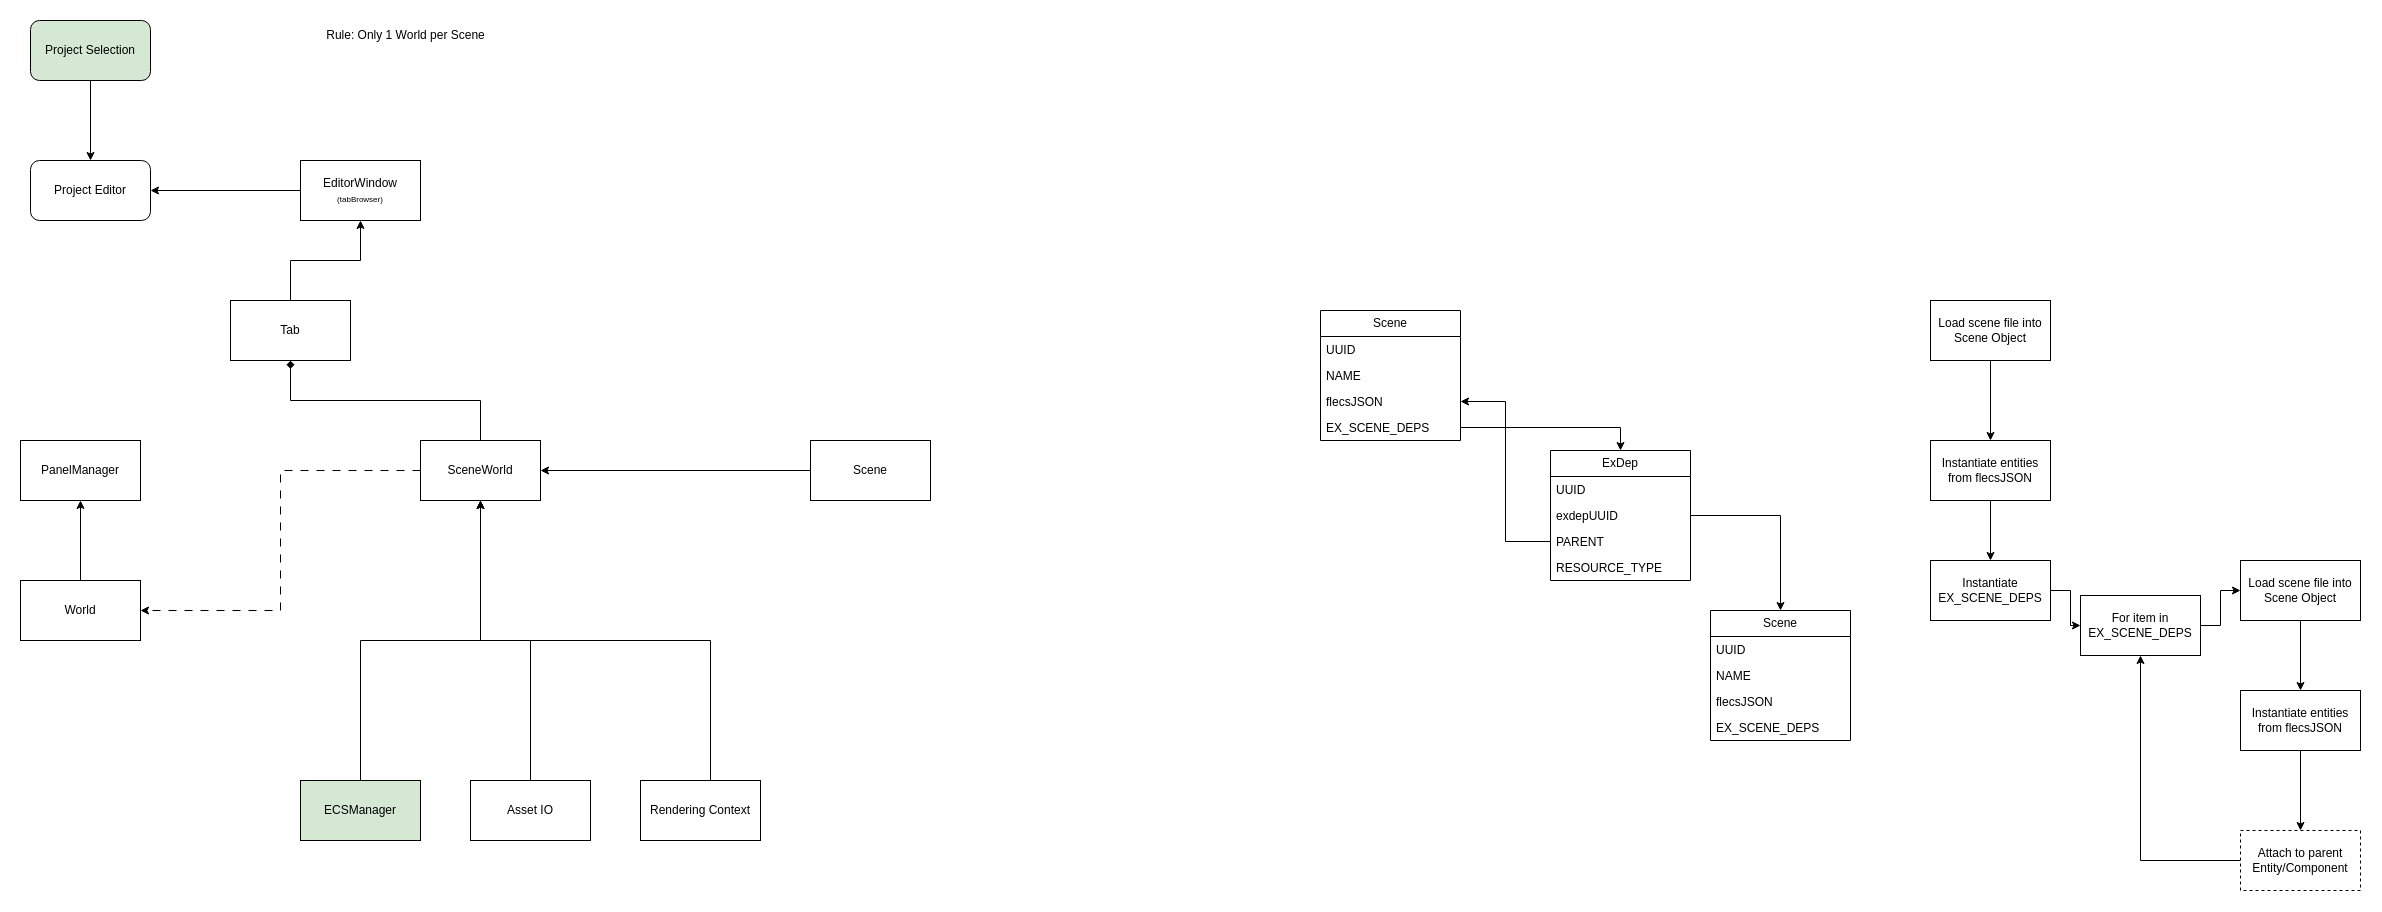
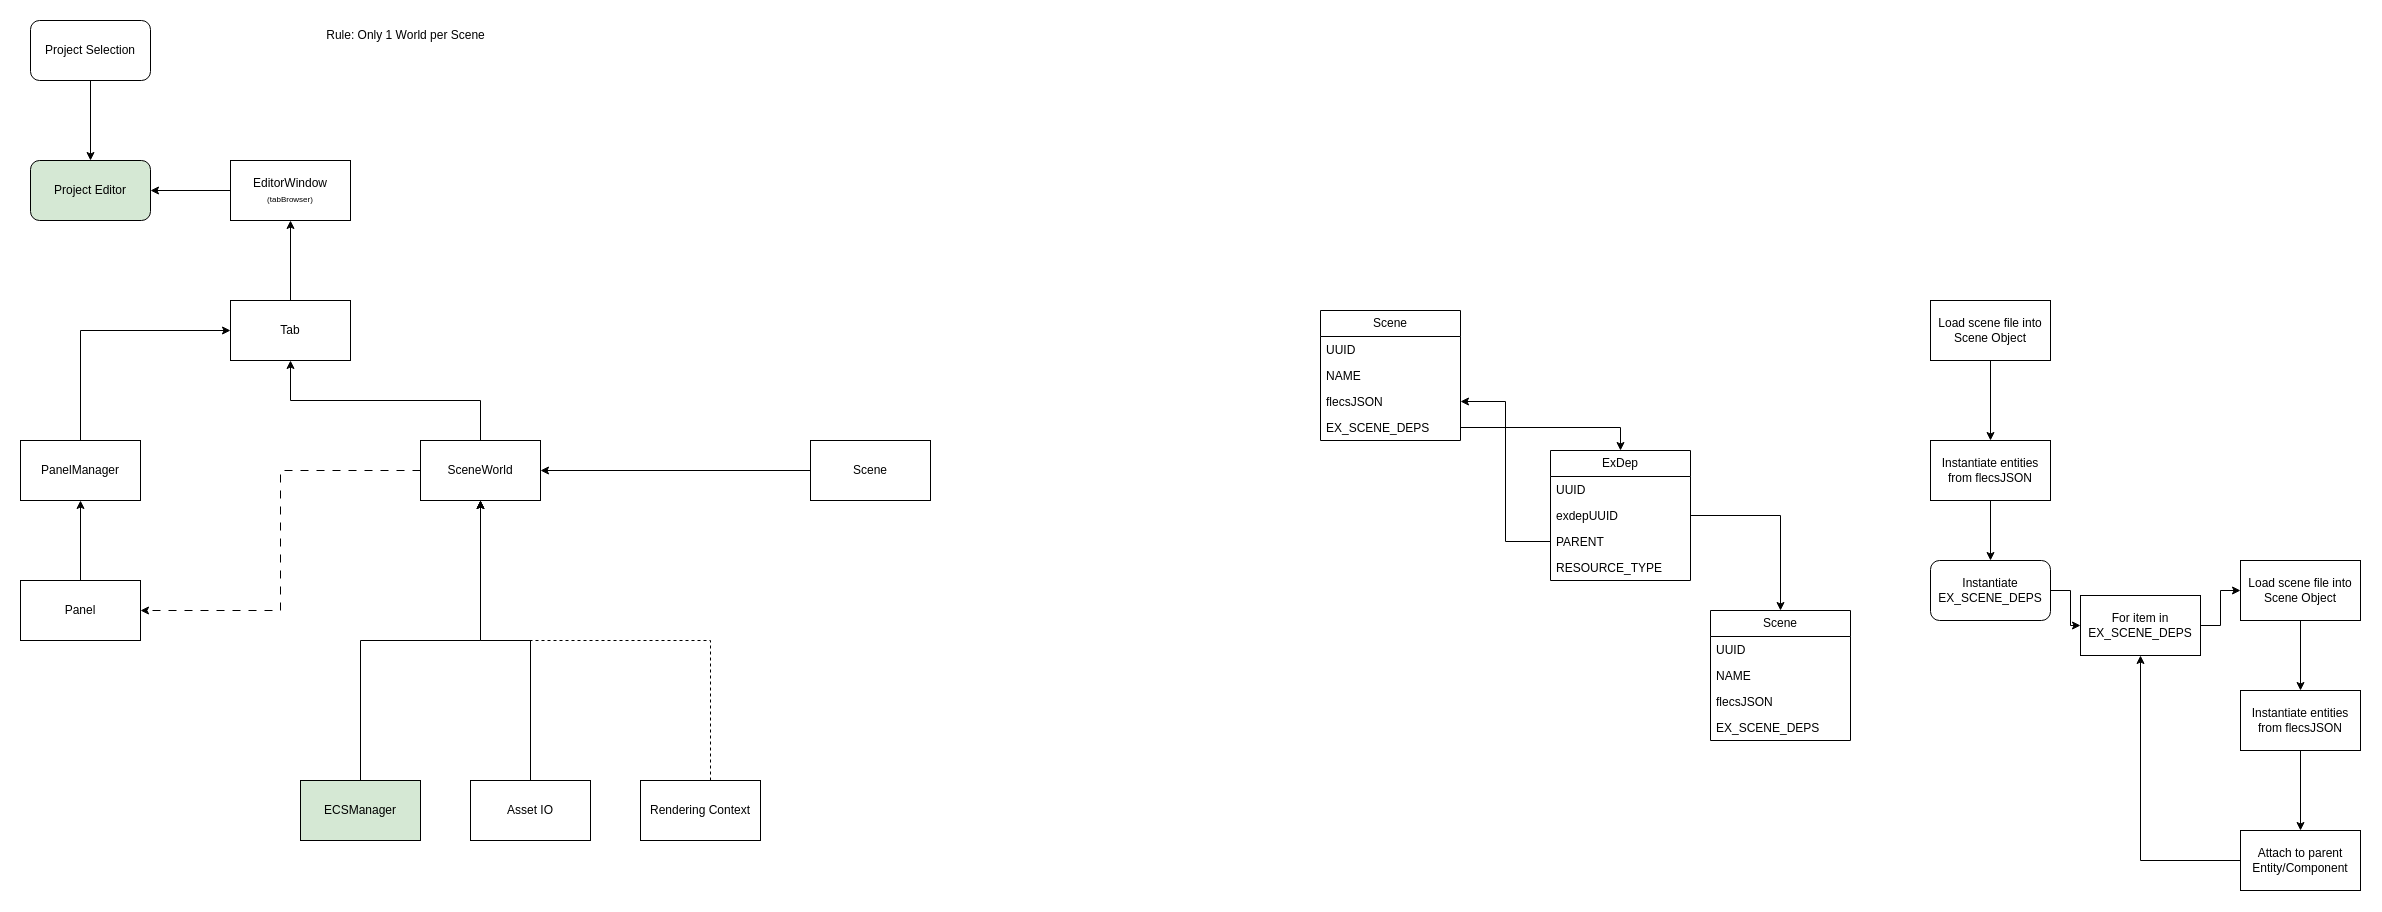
  <mxCell id="0" />
  <mxCell id="1" parent="0" />
  <mxCell id="2" value="" style="edgeStyle=orthogonalEdgeStyle;rounded=0;orthogonalLoop=1;jettySize=auto;html=1;" parent="1" source="3" target="5" edge="1"><mxGeometry relative="1" as="geometry" /></mxCell>
- <mxCell id="3" value="Project Selection" style="rounded=1;whiteSpace=wrap;html=1;fillColor=#d5e8d4;" parent="1" vertex="1"><mxGeometry x="30" y="20" width="120" height="60" as="geometry" /></mxCell>
+ <mxCell id="3" value="Project Selection" style="rounded=1;whiteSpace=wrap;html=1;" parent="1" vertex="1"><mxGeometry x="30" y="20" width="120" height="60" as="geometry" /></mxCell>
  <mxCell id="4" value="" style="edgeStyle=orthogonalEdgeStyle;rounded=0;orthogonalLoop=1;jettySize=auto;html=1;" parent="1" source="7" target="5" edge="1"><mxGeometry relative="1" as="geometry" /></mxCell>
- <mxCell id="5" value="Project Editor" style="whiteSpace=wrap;html=1;rounded=1;" parent="1" vertex="1"><mxGeometry x="30" y="160" width="120" height="60" as="geometry" /></mxCell>
+ <mxCell id="5" value="Project Editor" style="whiteSpace=wrap;html=1;rounded=1;fillColor=#d5e8d4;" parent="1" vertex="1"><mxGeometry x="30" y="160" width="120" height="60" as="geometry" /></mxCell>
  <mxCell id="6" value="" style="edgeStyle=orthogonalEdgeStyle;rounded=0;orthogonalLoop=1;jettySize=auto;html=1;" parent="1" source="10" target="7" edge="1"><mxGeometry relative="1" as="geometry" /></mxCell>
- <mxCell id="7" value="EditorWindow&lt;div&gt;&lt;font style=&quot;font-size: 8px;&quot;&gt;(tabBrowser)&lt;/font&gt;&lt;/div&gt;" style="whiteSpace=wrap;html=1;rounded=1;arcSize=0;" parent="1" vertex="1"><mxGeometry x="300" y="160" width="120" height="60" as="geometry" /></mxCell>
- <mxCell id="9" style="edgeStyle=orthogonalEdgeStyle;rounded=0;orthogonalLoop=1;jettySize=auto;html=1;exitX=0.5;exitY=0;exitDx=0;exitDy=0;entryX=0.5;entryY=1;entryDx=0;entryDy=0;endArrow=diamond;" parent="1" source="19" target="10" edge="1"><mxGeometry relative="1" as="geometry" /></mxCell>
+ <mxCell id="7" value="EditorWindow&lt;div&gt;&lt;font style=&quot;font-size: 8px;&quot;&gt;(tabBrowser)&lt;/font&gt;&lt;/div&gt;" style="whiteSpace=wrap;html=1;rounded=1;arcSize=0;" parent="1" vertex="1"><mxGeometry x="230" y="160" width="120" height="60" as="geometry" /></mxCell>
+ <mxCell id="8" value="" style="edgeStyle=orthogonalEdgeStyle;rounded=0;orthogonalLoop=1;jettySize=auto;html=1;" parent="1" source="12" target="10" edge="1"><mxGeometry relative="1" as="geometry"><Array as="points"><mxPoint x="80" y="330" /></Array></mxGeometry></mxCell>
+ <mxCell id="9" style="edgeStyle=orthogonalEdgeStyle;rounded=0;orthogonalLoop=1;jettySize=auto;html=1;exitX=0.5;exitY=0;exitDx=0;exitDy=0;entryX=0.5;entryY=1;entryDx=0;entryDy=0;" parent="1" source="19" target="10" edge="1"><mxGeometry relative="1" as="geometry" /></mxCell>
  <mxCell id="10" value="Tab" style="rounded=1;whiteSpace=wrap;html=1;arcSize=0;" parent="1" vertex="1"><mxGeometry x="230" y="300" width="120" height="60" as="geometry" /></mxCell>
  <mxCell id="11" value="" style="edgeStyle=orthogonalEdgeStyle;rounded=0;orthogonalLoop=1;jettySize=auto;html=1;" parent="1" source="13" target="12" edge="1"><mxGeometry relative="1" as="geometry" /></mxCell>
  <mxCell id="12" value="PanelManager" style="rounded=1;whiteSpace=wrap;html=1;arcSize=0;" parent="1" vertex="1"><mxGeometry x="20" y="440" width="120" height="60" as="geometry" /></mxCell>
- <mxCell id="13" value="World" style="rounded=1;whiteSpace=wrap;html=1;arcSize=0;" parent="1" vertex="1"><mxGeometry x="20" y="580" width="120" height="60" as="geometry" /></mxCell>
+ <mxCell id="13" value="Panel" style="rounded=1;whiteSpace=wrap;html=1;arcSize=0;" parent="1" vertex="1"><mxGeometry x="20" y="580" width="120" height="60" as="geometry" /></mxCell>
  <mxCell id="14" value="Rule: Only 1 World per Scene" style="text;html=1;align=center;verticalAlign=middle;resizable=0;points=[];autosize=1;strokeColor=none;fillColor=none;" parent="1" vertex="1"><mxGeometry x="315" y="20" width="180" height="30" as="geometry" /></mxCell>
  <mxCell id="15" value="" style="edgeStyle=orthogonalEdgeStyle;rounded=0;orthogonalLoop=1;jettySize=auto;html=1;" parent="1" source="20" target="19" edge="1"><mxGeometry relative="1" as="geometry" /></mxCell>
  <mxCell id="16" style="edgeStyle=orthogonalEdgeStyle;rounded=0;orthogonalLoop=1;jettySize=auto;html=1;exitX=0.5;exitY=0;exitDx=0;exitDy=0;" parent="1" source="21" target="19" edge="1"><mxGeometry relative="1" as="geometry" /></mxCell>
- <mxCell id="17" style="edgeStyle=orthogonalEdgeStyle;rounded=0;orthogonalLoop=1;jettySize=auto;html=1;" parent="1" source="22" target="19" edge="1"><mxGeometry relative="1" as="geometry"><Array as="points"><mxPoint x="710" y="640" /><mxPoint x="480" y="640" /></Array></mxGeometry></mxCell>
+ <mxCell id="17" style="edgeStyle=orthogonalEdgeStyle;rounded=0;orthogonalLoop=1;jettySize=auto;html=1;dashed=1;" parent="1" source="22" target="19" edge="1"><mxGeometry relative="1" as="geometry"><Array as="points"><mxPoint x="710" y="640" /><mxPoint x="480" y="640" /></Array></mxGeometry></mxCell>
  <mxCell id="18" style="edgeStyle=orthogonalEdgeStyle;rounded=0;orthogonalLoop=1;jettySize=auto;html=1;entryX=1;entryY=0.5;entryDx=0;entryDy=0;dashed=1;dashPattern=8 8;" parent="1" source="19" target="13" edge="1"><mxGeometry relative="1" as="geometry" /></mxCell>
  <mxCell id="19" value="SceneWorld" style="rounded=0;whiteSpace=wrap;html=1;" parent="1" vertex="1"><mxGeometry x="420" y="440" width="120" height="60" as="geometry" /></mxCell>
  <mxCell id="20" value="ECSManager" style="rounded=0;whiteSpace=wrap;html=1;fillColor=#d5e8d4;" parent="1" vertex="1"><mxGeometry x="300" y="780" width="120" height="60" as="geometry" /></mxCell>
  <mxCell id="21" value="Asset IO" style="whiteSpace=wrap;html=1;" parent="1" vertex="1"><mxGeometry x="470" y="780" width="120" height="60" as="geometry" /></mxCell>
  <mxCell id="22" value="Rendering Context" style="whiteSpace=wrap;html=1;" parent="1" vertex="1"><mxGeometry x="640" y="780" width="120" height="60" as="geometry" /></mxCell>
  <mxCell id="23" style="edgeStyle=orthogonalEdgeStyle;rounded=0;orthogonalLoop=1;jettySize=auto;html=1;exitX=0;exitY=0.5;exitDx=0;exitDy=0;entryX=1;entryY=0.5;entryDx=0;entryDy=0;" parent="1" source="24" target="19" edge="1"><mxGeometry relative="1" as="geometry" /></mxCell>
  <mxCell id="24" value="Scene" style="whiteSpace=wrap;html=1;" parent="1" vertex="1"><mxGeometry x="810" y="440" width="120" height="60" as="geometry" /></mxCell>
  <mxCell id="25" value="Scene" style="swimlane;fontStyle=0;childLayout=stackLayout;horizontal=1;startSize=26;fillColor=none;horizontalStack=0;resizeParent=1;resizeParentMax=0;resizeLast=0;collapsible=1;marginBottom=0;whiteSpace=wrap;html=1;" vertex="1" parent="1"><mxGeometry x="1320" y="310" width="140" height="130" as="geometry" /></mxCell>
  <mxCell id="26" value="UUID" style="text;strokeColor=none;fillColor=none;align=left;verticalAlign=top;spacingLeft=4;spacingRight=4;overflow=hidden;rotatable=0;points=[[0,0.5],[1,0.5]];portConstraint=eastwest;whiteSpace=wrap;html=1;" vertex="1" parent="25"><mxGeometry y="26" width="140" height="26" as="geometry" /></mxCell>
  <mxCell id="27" value="NAME" style="text;strokeColor=none;fillColor=none;align=left;verticalAlign=top;spacingLeft=4;spacingRight=4;overflow=hidden;rotatable=0;points=[[0,0.5],[1,0.5]];portConstraint=eastwest;whiteSpace=wrap;html=1;" vertex="1" parent="25"><mxGeometry y="52" width="140" height="26" as="geometry" /></mxCell>
  <mxCell id="28" value="flecsJSON" style="text;strokeColor=none;fillColor=none;align=left;verticalAlign=top;spacingLeft=4;spacingRight=4;overflow=hidden;rotatable=0;points=[[0,0.5],[1,0.5]];portConstraint=eastwest;whiteSpace=wrap;html=1;" vertex="1" parent="25"><mxGeometry y="78" width="140" height="26" as="geometry" /></mxCell>
  <mxCell id="29" value="EX_SCENE_DEPS" style="text;strokeColor=none;fillColor=none;align=left;verticalAlign=top;spacingLeft=4;spacingRight=4;overflow=hidden;rotatable=0;points=[[0,0.5],[1,0.5]];portConstraint=eastwest;whiteSpace=wrap;html=1;" vertex="1" parent="25"><mxGeometry y="104" width="140" height="26" as="geometry" /></mxCell>
  <mxCell id="30" value="Scene" style="swimlane;fontStyle=0;childLayout=stackLayout;horizontal=1;startSize=26;fillColor=none;horizontalStack=0;resizeParent=1;resizeParentMax=0;resizeLast=0;collapsible=1;marginBottom=0;whiteSpace=wrap;html=1;" vertex="1" parent="1"><mxGeometry x="1710" y="610" width="140" height="130" as="geometry" /></mxCell>
  <mxCell id="31" value="UUID" style="text;strokeColor=none;fillColor=none;align=left;verticalAlign=top;spacingLeft=4;spacingRight=4;overflow=hidden;rotatable=0;points=[[0,0.5],[1,0.5]];portConstraint=eastwest;whiteSpace=wrap;html=1;" vertex="1" parent="30"><mxGeometry y="26" width="140" height="26" as="geometry" /></mxCell>
  <mxCell id="32" value="NAME" style="text;strokeColor=none;fillColor=none;align=left;verticalAlign=top;spacingLeft=4;spacingRight=4;overflow=hidden;rotatable=0;points=[[0,0.5],[1,0.5]];portConstraint=eastwest;whiteSpace=wrap;html=1;" vertex="1" parent="30"><mxGeometry y="52" width="140" height="26" as="geometry" /></mxCell>
  <mxCell id="33" value="flecsJSON" style="text;strokeColor=none;fillColor=none;align=left;verticalAlign=top;spacingLeft=4;spacingRight=4;overflow=hidden;rotatable=0;points=[[0,0.5],[1,0.5]];portConstraint=eastwest;whiteSpace=wrap;html=1;" vertex="1" parent="30"><mxGeometry y="78" width="140" height="26" as="geometry" /></mxCell>
  <mxCell id="34" value="EX_SCENE_DEPS" style="text;strokeColor=none;fillColor=none;align=left;verticalAlign=top;spacingLeft=4;spacingRight=4;overflow=hidden;rotatable=0;points=[[0,0.5],[1,0.5]];portConstraint=eastwest;whiteSpace=wrap;html=1;" vertex="1" parent="30"><mxGeometry y="104" width="140" height="26" as="geometry" /></mxCell>
  <mxCell id="35" value="ExDep" style="swimlane;fontStyle=0;childLayout=stackLayout;horizontal=1;startSize=26;fillColor=none;horizontalStack=0;resizeParent=1;resizeParentMax=0;resizeLast=0;collapsible=1;marginBottom=0;whiteSpace=wrap;html=1;" vertex="1" parent="1"><mxGeometry x="1550" y="450" width="140" height="130" as="geometry" /></mxCell>
  <mxCell id="36" value="UUID" style="text;strokeColor=none;fillColor=none;align=left;verticalAlign=top;spacingLeft=4;spacingRight=4;overflow=hidden;rotatable=0;points=[[0,0.5],[1,0.5]];portConstraint=eastwest;whiteSpace=wrap;html=1;" vertex="1" parent="35"><mxGeometry y="26" width="140" height="26" as="geometry" /></mxCell>
  <mxCell id="37" value="exdepUUID" style="text;strokeColor=none;fillColor=none;align=left;verticalAlign=top;spacingLeft=4;spacingRight=4;overflow=hidden;rotatable=0;points=[[0,0.5],[1,0.5]];portConstraint=eastwest;whiteSpace=wrap;html=1;" vertex="1" parent="35"><mxGeometry y="52" width="140" height="26" as="geometry" /></mxCell>
  <mxCell id="38" value="PARENT" style="text;strokeColor=none;fillColor=none;align=left;verticalAlign=top;spacingLeft=4;spacingRight=4;overflow=hidden;rotatable=0;points=[[0,0.5],[1,0.5]];portConstraint=eastwest;whiteSpace=wrap;html=1;" vertex="1" parent="35"><mxGeometry y="78" width="140" height="26" as="geometry" /></mxCell>
  <mxCell id="39" value="RESOURCE_TYPE" style="text;strokeColor=none;fillColor=none;align=left;verticalAlign=top;spacingLeft=4;spacingRight=4;overflow=hidden;rotatable=0;points=[[0,0.5],[1,0.5]];portConstraint=eastwest;whiteSpace=wrap;html=1;" vertex="1" parent="35"><mxGeometry y="104" width="140" height="26" as="geometry" /></mxCell>
  <mxCell id="40" style="edgeStyle=orthogonalEdgeStyle;rounded=0;orthogonalLoop=1;jettySize=auto;html=1;entryX=0.5;entryY=0;entryDx=0;entryDy=0;" edge="1" parent="1" source="29" target="35"><mxGeometry relative="1" as="geometry" /></mxCell>
  <mxCell id="41" style="edgeStyle=orthogonalEdgeStyle;rounded=0;orthogonalLoop=1;jettySize=auto;html=1;entryX=0.5;entryY=0;entryDx=0;entryDy=0;" edge="1" parent="1" source="37" target="30"><mxGeometry relative="1" as="geometry" /></mxCell>
  <mxCell id="42" style="edgeStyle=orthogonalEdgeStyle;rounded=0;orthogonalLoop=1;jettySize=auto;html=1;" edge="1" parent="1" source="38" target="28"><mxGeometry relative="1" as="geometry" /></mxCell>
  <mxCell id="43" value="" style="edgeStyle=orthogonalEdgeStyle;rounded=0;orthogonalLoop=1;jettySize=auto;html=1;" edge="1" parent="1" source="44" target="46"><mxGeometry relative="1" as="geometry" /></mxCell>
  <mxCell id="44" value="Load scene file into Scene Object" style="rounded=0;whiteSpace=wrap;html=1;" vertex="1" parent="1"><mxGeometry x="1930" y="300" width="120" height="60" as="geometry" /></mxCell>
  <mxCell id="45" value="" style="edgeStyle=orthogonalEdgeStyle;rounded=0;orthogonalLoop=1;jettySize=auto;html=1;" edge="1" parent="1" source="46" target="56"><mxGeometry relative="1" as="geometry" /></mxCell>
  <mxCell id="46" value="Instantiate entities from flecsJSON" style="whiteSpace=wrap;html=1;rounded=0;" vertex="1" parent="1"><mxGeometry x="1930" y="440" width="120" height="60" as="geometry" /></mxCell>
  <mxCell id="47" style="edgeStyle=orthogonalEdgeStyle;rounded=0;orthogonalLoop=1;jettySize=auto;html=1;" edge="1" parent="1" source="48" target="50"><mxGeometry relative="1" as="geometry" /></mxCell>
  <mxCell id="48" value="For item in EX_SCENE_DEPS" style="whiteSpace=wrap;html=1;" vertex="1" parent="1"><mxGeometry x="2080" y="595" width="120" height="60" as="geometry" /></mxCell>
  <mxCell id="49" style="edgeStyle=orthogonalEdgeStyle;rounded=0;orthogonalLoop=1;jettySize=auto;html=1;" edge="1" parent="1" source="50" target="52"><mxGeometry relative="1" as="geometry" /></mxCell>
  <mxCell id="50" value="Load scene file into Scene Object" style="rounded=0;whiteSpace=wrap;html=1;" vertex="1" parent="1"><mxGeometry x="2240" y="560" width="120" height="60" as="geometry" /></mxCell>
  <mxCell id="51" value="" style="edgeStyle=orthogonalEdgeStyle;rounded=0;orthogonalLoop=1;jettySize=auto;html=1;" edge="1" parent="1" source="52" target="54"><mxGeometry relative="1" as="geometry" /></mxCell>
  <mxCell id="52" value="Instantiate entities from flecsJSON" style="whiteSpace=wrap;html=1;rounded=0;" vertex="1" parent="1"><mxGeometry x="2240" y="690" width="120" height="60" as="geometry" /></mxCell>
  <mxCell id="53" style="edgeStyle=orthogonalEdgeStyle;rounded=0;orthogonalLoop=1;jettySize=auto;html=1;entryX=0.5;entryY=1;entryDx=0;entryDy=0;" edge="1" parent="1" source="54" target="48"><mxGeometry relative="1" as="geometry" /></mxCell>
- <mxCell id="54" value="Attach to parent Entity/Component" style="whiteSpace=wrap;html=1;rounded=0;dashed=1;" vertex="1" parent="1"><mxGeometry x="2240" y="830" width="120" height="60" as="geometry" /></mxCell>
+ <mxCell id="54" value="Attach to parent Entity/Component" style="whiteSpace=wrap;html=1;rounded=0;" vertex="1" parent="1"><mxGeometry x="2240" y="830" width="120" height="60" as="geometry" /></mxCell>
  <mxCell id="55" value="" style="edgeStyle=orthogonalEdgeStyle;rounded=0;orthogonalLoop=1;jettySize=auto;html=1;" edge="1" parent="1" source="56" target="48"><mxGeometry relative="1" as="geometry" /></mxCell>
- <mxCell id="56" value="Instantiate EX_SCENE_DEPS" style="whiteSpace=wrap;html=1;rounded=0;" vertex="1" parent="1"><mxGeometry x="1930" y="560" width="120" height="60" as="geometry" /></mxCell>
+ <mxCell id="56" value="Instantiate EX_SCENE_DEPS" style="whiteSpace=wrap;html=1;rounded=1;" vertex="1" parent="1"><mxGeometry x="1930" y="560" width="120" height="60" as="geometry" /></mxCell>
